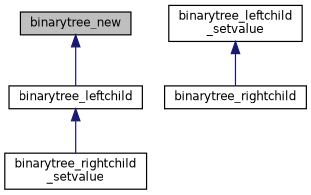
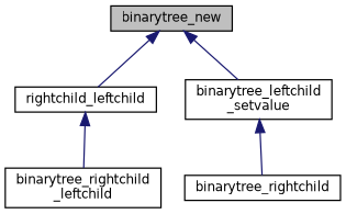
  digraph {
    rankdir=TB
    node [color=black fillcolor=white fontname=Helvetica fontsize=10 shape=record style=filled]
    edge [color=midnightblue dir=back fontname=Helvetica fontsize=10 labelfontname=Helvetica labelfontsize=10 style=solid]
    n1 [fillcolor=grey75 fontcolor=black height=0.2 label=binarytree_new width=0.4]
-   n2 [height=0.2 label=binarytree_leftchild width=0.4]
+   n2 [height=0.2 label=rightchild_leftchild width=0.4]
    n3 [height=0.2 label="binarytree_leftchild\l_setvalue" width=0.4]
-   n4 [height=0.2 label="binarytree_rightchild\l_setvalue" width=0.4]
+   n4 [height=0.2 label="binarytree_rightchild\l_leftchild" width=0.4]
    n5 [height=0.2 label=binarytree_rightchild width=0.4]
    n1 -> n2
+   n1 -> n3
    n2 -> n4
    n3 -> n5
  }
